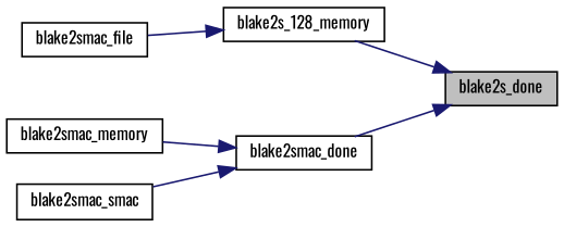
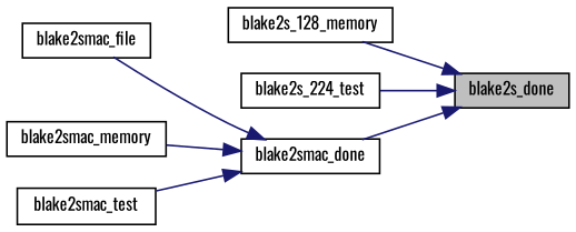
  digraph {
    fontname=Oswald
    rankdir=RL
    node [color=black fillcolor=white fontname=Oswald fontsize=10 shape=record style=filled]
    edge [color=midnightblue dir=back fontname=Oswald fontsize=10 labelfontname=Helvetica labelfontsize=10 style=solid]
    n1 [fillcolor=grey75 fontcolor=black height=0.2 label=blake2s_done width=0.4]
    n2 [height=0.2 label=blake2s_128_memory width=0.4]
+   n3 [height=0.2 label=blake2s_224_test width=0.4]
    n4 [height=0.2 label=blake2smac_done width=0.4]
    n5 [height=0.2 label=blake2smac_file width=0.4]
    n6 [height=0.2 label=blake2smac_memory width=0.4]
-   n7 [height=0.2 label=blake2smac_smac width=0.4]
+   n7 [height=0.2 label=blake2smac_test width=0.4]
    n1 -> n2
+   n1 -> n3
    n1 -> n4
-   n2 -> n5
+   n4 -> n5
    n4 -> n6
    n4 -> n7
  }
